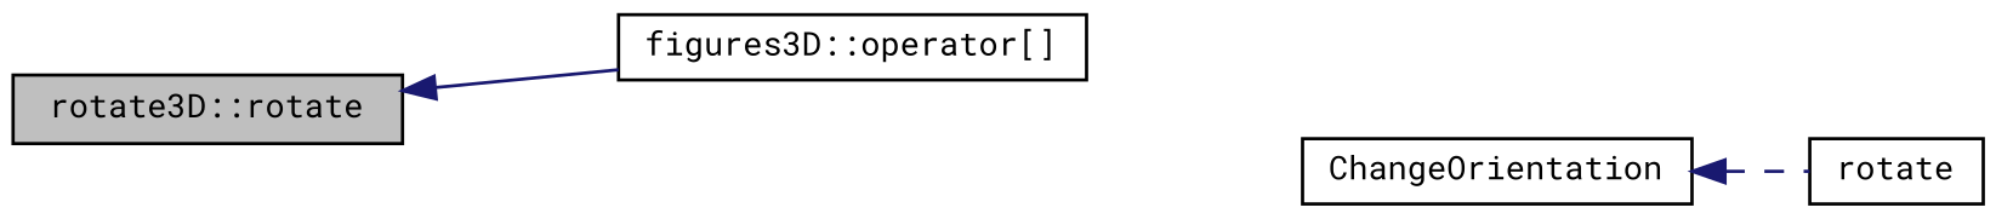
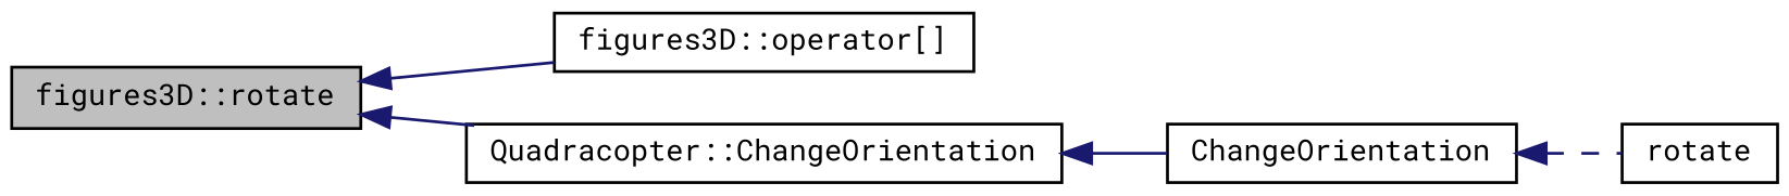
  digraph {
    fontname="Roboto Mono"
    rankdir=LR
    node [color=black fillcolor=white fontname="Roboto Mono" fontsize=10 shape=record style=filled]
    edge [color=midnightblue dir=back fontname="Roboto Mono" fontsize=10 labelfontname=Helvetica labelfontsize=10 style=solid]
-   n1 [fillcolor=grey75 fontcolor=black height=0.2 label="rotate3D::rotate" width=0.4]
+   n1 [fillcolor=grey75 fontcolor=black height=0.2 label="figures3D::rotate" width=0.4]
    n2 [height=0.2 label="figures3D::operator[]" width=0.4]
+   n3 [height=0.2 label="Quadracopter::ChangeOrientation" width=0.4]
    n4 [height=0.2 label=ChangeOrientation width=0.4]
    n5 [height=0.2 label=rotate width=0.4]
    n1 -> n2
+   n1 -> n3
+   n3 -> n4
    n4 -> n5 [style=dashed]
  }
